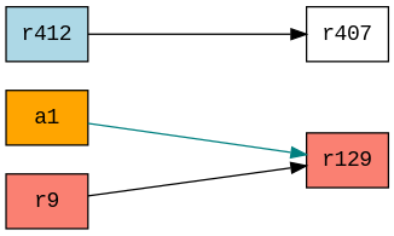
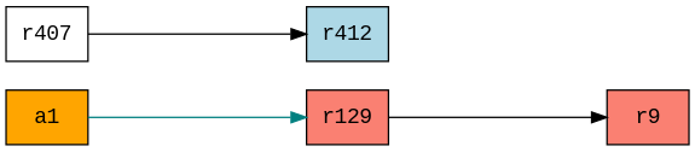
  digraph {
    fontname="Liberation Mono"
    rankdir=LR
    ranksep=2.0
    node [fillcolor=salmon fontname="Liberation Mono" shape=record style=filled]
    edge [color=black fontname="Liberation Mono"]
    n1 [fillcolor=orange label="{a1}"]
    n2 [label="{r129}"]
    n3 [label="{r9}"]
    n4 [fillcolor=white label="{r407}"]
    n5 [fillcolor=lightblue label="{r412}"]
    n1 -> n2 [color=teal]
-   n3 -> n2
-   n5 -> n4
+   n2 -> n3
+   n4 -> n5
  }
